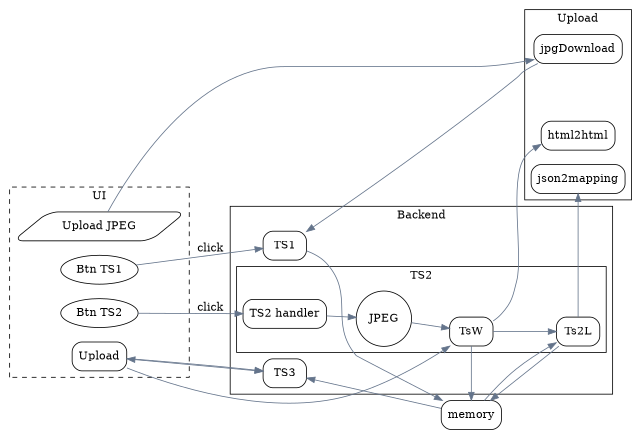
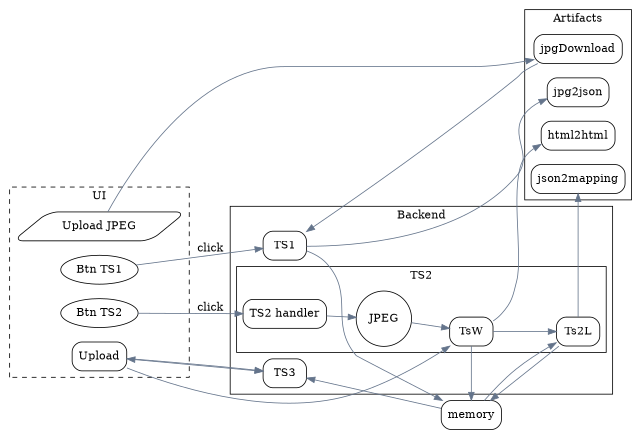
  digraph {
    rankdir=LR
    node [shape=box style=rounded]
    edge [color="#64748b"]
    n1 [label="Upload JPEG" shape=parallelogram]
    n2 [label=Upload]
    n3 [label="Btn TS1" shape=ellipse]
    n4 [label="Btn TS2" shape=ellipse]
    n5 [label="TS2 handler"]
    n6 [label=JPEG shape=circle]
    n7 [label=TsW]
    n8 [label=Ts2L]
    n9 [label=TS1]
    n10 [label=TS3]
    n11 [label=jpgDownload]
+   n12 [label=jpg2json]
    n13 [label=html2html]
    n14 [label=json2mapping]
    n15 [label=memory]
    subgraph cluster_1 {
      label=UI
      style=dashed
      n1
      n2
      n3
      n4
    }
    subgraph cluster_2 {
      label=Backend
      n9
      n10
      subgraph cluster_3 {
        label=TS2
        n5
        n6
        n7
        n8
      }
    }
    subgraph cluster_4 {
-     label=Upload
+     label=Artifacts
      n11
+     n12
      n13
      n14
    }
    n1 -> n11
    n2 -> n7
    n2 -> n10
    n3 -> n9 [label=click]
    n4 -> n5 [label=click]
    n5 -> n6
    n6 -> n7
    n7 -> n8
    n7 -> n13
    n7 -> n15
    n8 -> n14
    n8 -> n15
+   n9 -> n12
    n9 -> n15
    n10 -> n2 [dir=both]
    n11 -> n9
    n15 -> n8
    n15 -> n10
  }
